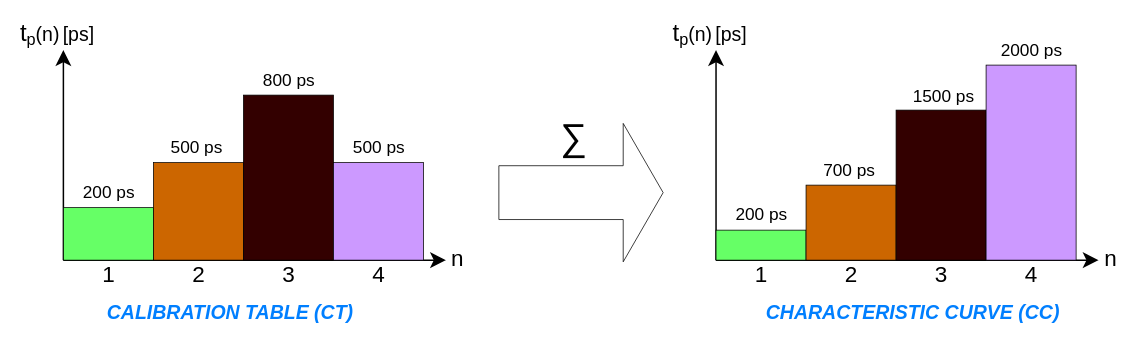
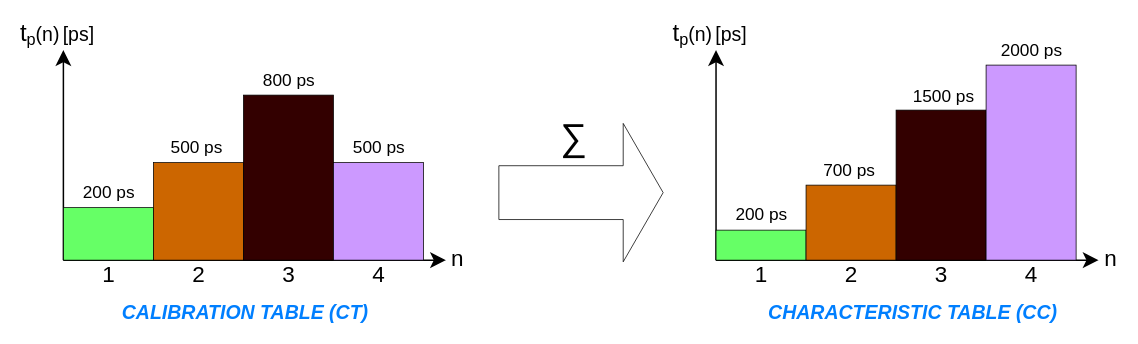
  <mxCell id="0" />
  <mxCell id="1" parent="0" />
  <mxCell id="2" value="" style="endArrow=classic;html=1;fontSize=25;endFill=1;endSize=15;strokeWidth=2;" edge="1" parent="1"><mxGeometry width="50" height="50" relative="1" as="geometry"><mxPoint x="84" y="346" as="sourcePoint" /><mxPoint x="84" y="66" as="targetPoint" /></mxGeometry></mxCell>
  <mxCell id="3" value="" style="endArrow=classic;html=1;fontSize=25;endFill=1;endSize=15;strokeWidth=2;" edge="1" parent="1"><mxGeometry width="50" height="50" relative="1" as="geometry"><mxPoint x="84" y="346" as="sourcePoint" /><mxPoint x="594" y="346" as="targetPoint" /></mxGeometry></mxCell>
  <mxCell id="4" value="&lt;font style=&quot;font-size: 30px&quot; color=&quot;#000000&quot;&gt;n&lt;/font&gt;" style="text;html=1;resizable=0;autosize=1;align=center;verticalAlign=middle;points=[];fillColor=none;strokeColor=none;rounded=0;fontSize=25;rotation=0;" vertex="1" parent="1"><mxGeometry x="594" y="323" width="30" height="40" as="geometry" /></mxCell>
  <mxCell id="5" value="" style="rounded=0;whiteSpace=wrap;html=1;fontSize=30;direction=south;fillColor=#66FF66;" vertex="1" parent="1"><mxGeometry x="84" y="276" width="120" height="70" as="geometry" /></mxCell>
  <mxCell id="6" value="" style="rounded=0;whiteSpace=wrap;html=1;fontSize=30;direction=south;fillColor=#CC6600;" vertex="1" parent="1"><mxGeometry x="204" y="216" width="120" height="130" as="geometry" /></mxCell>
  <mxCell id="7" value="" style="rounded=0;whiteSpace=wrap;html=1;fontSize=30;direction=south;fillColor=#330000;" vertex="1" parent="1"><mxGeometry x="324" y="126" width="120" height="220" as="geometry" /></mxCell>
  <mxCell id="8" value="" style="rounded=0;whiteSpace=wrap;html=1;fontSize=30;direction=south;fillColor=#CC99FF;" vertex="1" parent="1"><mxGeometry x="444" y="216" width="120" height="130" as="geometry" /></mxCell>
  <mxCell id="9" value="&lt;font style=&quot;font-size: 30px&quot; color=&quot;#000000&quot;&gt;1&lt;/font&gt;" style="text;html=1;resizable=0;autosize=1;align=center;verticalAlign=middle;points=[];fillColor=none;strokeColor=none;rounded=0;fontSize=25;rotation=0;" vertex="1" parent="1"><mxGeometry x="129" y="345" width="30" height="40" as="geometry" /></mxCell>
  <mxCell id="10" value="&lt;font style=&quot;font-size: 30px&quot; color=&quot;#000000&quot;&gt;2&lt;/font&gt;" style="text;html=1;resizable=0;autosize=1;align=center;verticalAlign=middle;points=[];fillColor=none;strokeColor=none;rounded=0;fontSize=25;rotation=0;" vertex="1" parent="1"><mxGeometry x="249" y="345" width="30" height="40" as="geometry" /></mxCell>
  <mxCell id="11" value="&lt;font style=&quot;font-size: 30px&quot; color=&quot;#000000&quot;&gt;3&lt;/font&gt;" style="text;html=1;resizable=0;autosize=1;align=center;verticalAlign=middle;points=[];fillColor=none;strokeColor=none;rounded=0;fontSize=25;rotation=0;" vertex="1" parent="1"><mxGeometry x="369" y="345" width="30" height="40" as="geometry" /></mxCell>
  <mxCell id="12" value="&lt;font style=&quot;font-size: 30px&quot; color=&quot;#000000&quot;&gt;4&lt;/font&gt;" style="text;html=1;resizable=0;autosize=1;align=center;verticalAlign=middle;points=[];fillColor=none;strokeColor=none;rounded=0;fontSize=25;rotation=0;" vertex="1" parent="1"><mxGeometry x="489" y="345" width="30" height="40" as="geometry" /></mxCell>
  <mxCell id="13" value="&lt;font color=&quot;#000000&quot;&gt;&lt;font style=&quot;font-size: 32px&quot;&gt;t&lt;/font&gt;&lt;font style=&quot;font-size: 26px&quot;&gt;&lt;sub&gt;p&lt;/sub&gt;(n)&lt;/font&gt;&lt;sub&gt;&lt;font style=&quot;font-size: 19px&quot;&gt;&amp;nbsp;&lt;/font&gt;&lt;/sub&gt;&lt;/font&gt;" style="text;html=1;resizable=0;autosize=1;align=center;verticalAlign=middle;points=[];fillColor=none;strokeColor=none;rounded=0;fontSize=25;rotation=0;" vertex="1" parent="1"><mxGeometry x="20" y="20" width="70" height="50" as="geometry" /></mxCell>
  <mxCell id="14" value="&lt;font style=&quot;font-size: 26px&quot; color=&quot;#000000&quot;&gt;[ps]&lt;/font&gt;" style="text;html=1;resizable=0;autosize=1;align=center;verticalAlign=middle;points=[];fillColor=none;strokeColor=none;rounded=0;fontSize=25;rotation=0;" vertex="1" parent="1"><mxGeometry x="74" y="25" width="60" height="40" as="geometry" /></mxCell>
- <mxCell id="15" value="&lt;i&gt;&lt;b&gt;&lt;font color=&quot;#007fff&quot;&gt;CALIBRATION TABLE (CT)&lt;/font&gt;&lt;/b&gt;&lt;/i&gt;" style="text;html=1;resizable=0;autosize=1;align=center;verticalAlign=middle;points=[];fillColor=none;strokeColor=none;rounded=0;fontSize=26;" vertex="1" parent="1"><mxGeometry x="136" y="396" width="340" height="40" as="geometry" /></mxCell>
+ <mxCell id="15" value="&lt;i&gt;&lt;b&gt;&lt;font color=&quot;#007fff&quot;&gt;CALIBRATION TABLE (CT)&lt;/font&gt;&lt;/b&gt;&lt;/i&gt;" style="text;html=1;resizable=0;autosize=1;align=center;verticalAlign=middle;points=[];fillColor=none;strokeColor=none;rounded=0;fontSize=26;" vertex="1" parent="1"><mxGeometry x="156" y="396" width="340" height="40" as="geometry" /></mxCell>
  <mxCell id="16" value="&lt;font color=&quot;#000000&quot;&gt;&lt;font style=&quot;font-size: 23px&quot;&gt;200 ps&lt;/font&gt;&lt;sub style=&quot;font-size: 19px&quot;&gt;&amp;nbsp;&lt;/sub&gt;&lt;/font&gt;" style="text;html=1;resizable=0;autosize=1;align=center;verticalAlign=middle;points=[];fillColor=none;strokeColor=none;rounded=0;fontSize=25;rotation=0;" vertex="1" parent="1"><mxGeometry x="102" y="235.5" width="90" height="40" as="geometry" /></mxCell>
  <mxCell id="17" value="&lt;font color=&quot;#000000&quot;&gt;&lt;font style=&quot;font-size: 23px&quot;&gt;500 ps&lt;/font&gt;&lt;sub style=&quot;font-size: 19px&quot;&gt;&amp;nbsp;&lt;/sub&gt;&lt;/font&gt;" style="text;html=1;resizable=0;autosize=1;align=center;verticalAlign=middle;points=[];fillColor=none;strokeColor=none;rounded=0;fontSize=25;rotation=0;" vertex="1" parent="1"><mxGeometry x="219" y="176.5" width="90" height="40" as="geometry" /></mxCell>
  <mxCell id="18" value="&lt;font color=&quot;#000000&quot;&gt;&lt;font style=&quot;font-size: 23px&quot;&gt;500 ps&lt;/font&gt;&lt;sub style=&quot;font-size: 19px&quot;&gt;&amp;nbsp;&lt;/sub&gt;&lt;/font&gt;" style="text;html=1;resizable=0;autosize=1;align=center;verticalAlign=middle;points=[];fillColor=none;strokeColor=none;rounded=0;fontSize=25;rotation=0;" vertex="1" parent="1"><mxGeometry x="462" y="176.5" width="90" height="40" as="geometry" /></mxCell>
  <mxCell id="19" value="&lt;font color=&quot;#000000&quot;&gt;&lt;font style=&quot;font-size: 23px&quot;&gt;800 ps&lt;/font&gt;&lt;sub style=&quot;font-size: 19px&quot;&gt;&amp;nbsp;&lt;/sub&gt;&lt;/font&gt;" style="text;html=1;resizable=0;autosize=1;align=center;verticalAlign=middle;points=[];fillColor=none;strokeColor=none;rounded=0;fontSize=25;rotation=0;" vertex="1" parent="1"><mxGeometry x="342" y="86.5" width="90" height="40" as="geometry" /></mxCell>
  <mxCell id="20" value="" style="shape=flexArrow;endArrow=classic;html=1;endWidth=111.765;endSize=17.412;width=71.765;" edge="1" parent="1"><mxGeometry width="50" height="50" relative="1" as="geometry"><mxPoint x="664" y="256" as="sourcePoint" /><mxPoint x="884" y="256" as="targetPoint" /></mxGeometry></mxCell>
  <mxCell id="21" value="" style="endArrow=classic;html=1;fontSize=25;endFill=1;endSize=15;strokeWidth=2;" edge="1" parent="1"><mxGeometry width="50" height="50" relative="1" as="geometry"><mxPoint x="954" y="346" as="sourcePoint" /><mxPoint x="954" y="66" as="targetPoint" /></mxGeometry></mxCell>
  <mxCell id="22" value="" style="endArrow=classic;html=1;fontSize=25;endFill=1;endSize=15;strokeWidth=2;" edge="1" parent="1"><mxGeometry width="50" height="50" relative="1" as="geometry"><mxPoint x="954" y="346" as="sourcePoint" /><mxPoint x="1464" y="346" as="targetPoint" /></mxGeometry></mxCell>
  <mxCell id="23" value="" style="rounded=0;whiteSpace=wrap;html=1;fontSize=30;direction=south;fillColor=#66FF66;" vertex="1" parent="1"><mxGeometry x="954" y="306" width="120" height="40" as="geometry" /></mxCell>
  <mxCell id="24" value="" style="rounded=0;whiteSpace=wrap;html=1;fontSize=30;direction=south;fillColor=#CC6600;" vertex="1" parent="1"><mxGeometry x="1074" y="246" width="120" height="100" as="geometry" /></mxCell>
  <mxCell id="25" value="" style="rounded=0;whiteSpace=wrap;html=1;fontSize=30;direction=south;fillColor=#330000;" vertex="1" parent="1"><mxGeometry x="1194" y="146" width="120" height="200" as="geometry" /></mxCell>
  <mxCell id="26" value="" style="rounded=0;whiteSpace=wrap;html=1;fontSize=30;direction=south;fillColor=#CC99FF;" vertex="1" parent="1"><mxGeometry x="1314" y="86" width="120" height="260" as="geometry" /></mxCell>
  <mxCell id="27" value="&lt;font style=&quot;font-size: 30px&quot; color=&quot;#000000&quot;&gt;1&lt;/font&gt;" style="text;html=1;resizable=0;autosize=1;align=center;verticalAlign=middle;points=[];fillColor=none;strokeColor=none;rounded=0;fontSize=25;rotation=0;" vertex="1" parent="1"><mxGeometry x="999" y="345" width="30" height="40" as="geometry" /></mxCell>
  <mxCell id="28" value="&lt;font style=&quot;font-size: 30px&quot; color=&quot;#000000&quot;&gt;2&lt;/font&gt;" style="text;html=1;resizable=0;autosize=1;align=center;verticalAlign=middle;points=[];fillColor=none;strokeColor=none;rounded=0;fontSize=25;rotation=0;" vertex="1" parent="1"><mxGeometry x="1119" y="345" width="30" height="40" as="geometry" /></mxCell>
  <mxCell id="29" value="&lt;font style=&quot;font-size: 30px&quot; color=&quot;#000000&quot;&gt;3&lt;/font&gt;" style="text;html=1;resizable=0;autosize=1;align=center;verticalAlign=middle;points=[];fillColor=none;strokeColor=none;rounded=0;fontSize=25;rotation=0;" vertex="1" parent="1"><mxGeometry x="1239" y="345" width="30" height="40" as="geometry" /></mxCell>
  <mxCell id="30" value="&lt;font style=&quot;font-size: 30px&quot; color=&quot;#000000&quot;&gt;4&lt;/font&gt;" style="text;html=1;resizable=0;autosize=1;align=center;verticalAlign=middle;points=[];fillColor=none;strokeColor=none;rounded=0;fontSize=25;rotation=0;" vertex="1" parent="1"><mxGeometry x="1359" y="345" width="30" height="40" as="geometry" /></mxCell>
- <mxCell id="31" value="&lt;i&gt;&lt;b&gt;&lt;font color=&quot;#007fff&quot;&gt;CHARACTERISTIC CURVE (CC)&lt;/font&gt;&lt;/b&gt;&lt;/i&gt;" style="text;html=1;resizable=0;autosize=1;align=center;verticalAlign=middle;points=[];fillColor=none;strokeColor=none;rounded=0;fontSize=26;" vertex="1" parent="1"><mxGeometry x="1011" y="396" width="410" height="40" as="geometry" /></mxCell>
+ <mxCell id="31" value="&lt;i&gt;&lt;b&gt;&lt;font color=&quot;#007fff&quot;&gt;CHARACTERISTIC TABLE (CC)&lt;/font&gt;&lt;/b&gt;&lt;/i&gt;" style="text;html=1;resizable=0;autosize=1;align=center;verticalAlign=middle;points=[];fillColor=none;strokeColor=none;rounded=0;fontSize=26;" vertex="1" parent="1"><mxGeometry x="1011" y="396" width="410" height="40" as="geometry" /></mxCell>
  <mxCell id="32" value="&lt;font color=&quot;#000000&quot;&gt;&lt;font style=&quot;font-size: 23px&quot;&gt;200 ps&lt;/font&gt;&lt;sub style=&quot;font-size: 19px&quot;&gt;&amp;nbsp;&lt;/sub&gt;&lt;/font&gt;" style="text;html=1;resizable=0;autosize=1;align=center;verticalAlign=middle;points=[];fillColor=none;strokeColor=none;rounded=0;fontSize=25;rotation=0;" vertex="1" parent="1"><mxGeometry x="972" y="265.5" width="90" height="40" as="geometry" /></mxCell>
  <mxCell id="33" value="&lt;font color=&quot;#000000&quot;&gt;&lt;font style=&quot;font-size: 23px&quot;&gt;700 ps&lt;/font&gt;&lt;sub style=&quot;font-size: 19px&quot;&gt;&amp;nbsp;&lt;/sub&gt;&lt;/font&gt;" style="text;html=1;resizable=0;autosize=1;align=center;verticalAlign=middle;points=[];fillColor=none;strokeColor=none;rounded=0;fontSize=25;rotation=0;" vertex="1" parent="1"><mxGeometry x="1089" y="206.5" width="90" height="40" as="geometry" /></mxCell>
  <mxCell id="34" value="&lt;font color=&quot;#000000&quot;&gt;&lt;font style=&quot;font-size: 23px&quot;&gt;2000 ps&lt;/font&gt;&lt;sub style=&quot;font-size: 19px&quot;&gt;&amp;nbsp;&lt;/sub&gt;&lt;/font&gt;" style="text;html=1;resizable=0;autosize=1;align=center;verticalAlign=middle;points=[];fillColor=none;strokeColor=none;rounded=0;fontSize=25;rotation=0;" vertex="1" parent="1"><mxGeometry x="1327" y="46.5" width="100" height="40" as="geometry" /></mxCell>
  <mxCell id="35" value="&lt;font color=&quot;#000000&quot;&gt;&lt;span style=&quot;font-size: 23px&quot;&gt;1500 ps&lt;/span&gt;&lt;/font&gt;" style="text;html=1;resizable=0;autosize=1;align=center;verticalAlign=middle;points=[];fillColor=none;strokeColor=none;rounded=0;fontSize=25;rotation=0;" vertex="1" parent="1"><mxGeometry x="1207" y="106.5" width="100" height="40" as="geometry" /></mxCell>
  <mxCell id="36" value="&lt;font color=&quot;#000000&quot;&gt;&lt;span style=&quot;font-size: 30px&quot;&gt;n&lt;/span&gt;&lt;/font&gt;" style="text;html=1;resizable=0;autosize=1;align=center;verticalAlign=middle;points=[];fillColor=none;strokeColor=none;rounded=0;fontSize=25;rotation=0;" vertex="1" parent="1"><mxGeometry x="1465" y="323" width="30" height="40" as="geometry" /></mxCell>
  <mxCell id="37" value="&lt;font color=&quot;#000000&quot; size=&quot;1&quot;&gt;&lt;i style=&quot;font-size: 50px&quot;&gt;∑&lt;/i&gt;&lt;/font&gt;" style="text;whiteSpace=wrap;html=1;fontSize=18;fontColor=#FF0000;" vertex="1" parent="1"><mxGeometry x="744" y="146" width="60" height="60.5" as="geometry" /></mxCell>
  <mxCell id="38" value="&lt;font color=&quot;#000000&quot;&gt;&lt;font style=&quot;font-size: 32px&quot;&gt;t&lt;/font&gt;&lt;font style=&quot;font-size: 26px&quot;&gt;&lt;sub&gt;p&lt;/sub&gt;(n)&lt;/font&gt;&lt;sub&gt;&lt;font style=&quot;font-size: 19px&quot;&gt;&amp;nbsp;&lt;/font&gt;&lt;/sub&gt;&lt;/font&gt;" style="text;html=1;resizable=0;autosize=1;align=center;verticalAlign=middle;points=[];fillColor=none;strokeColor=none;rounded=0;fontSize=25;rotation=0;" vertex="1" parent="1"><mxGeometry x="890" y="20" width="70" height="50" as="geometry" /></mxCell>
  <mxCell id="39" value="&lt;font style=&quot;font-size: 26px&quot; color=&quot;#000000&quot;&gt;[ps]&lt;/font&gt;" style="text;html=1;resizable=0;autosize=1;align=center;verticalAlign=middle;points=[];fillColor=none;strokeColor=none;rounded=0;fontSize=25;rotation=0;" vertex="1" parent="1"><mxGeometry x="944" y="25" width="60" height="40" as="geometry" /></mxCell>
